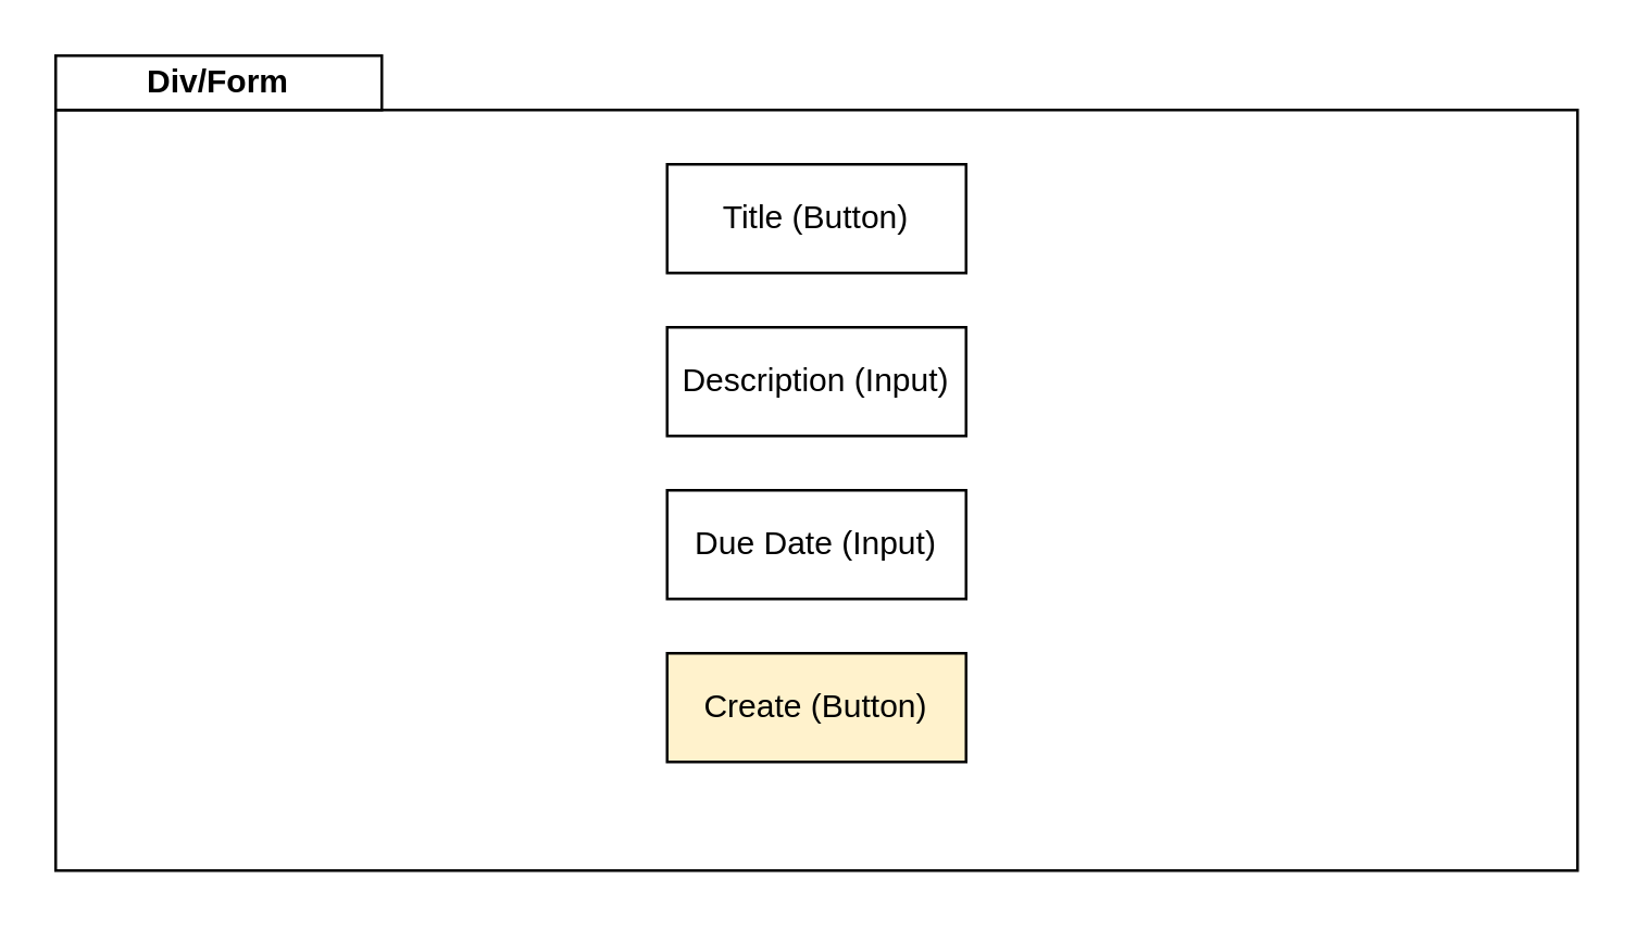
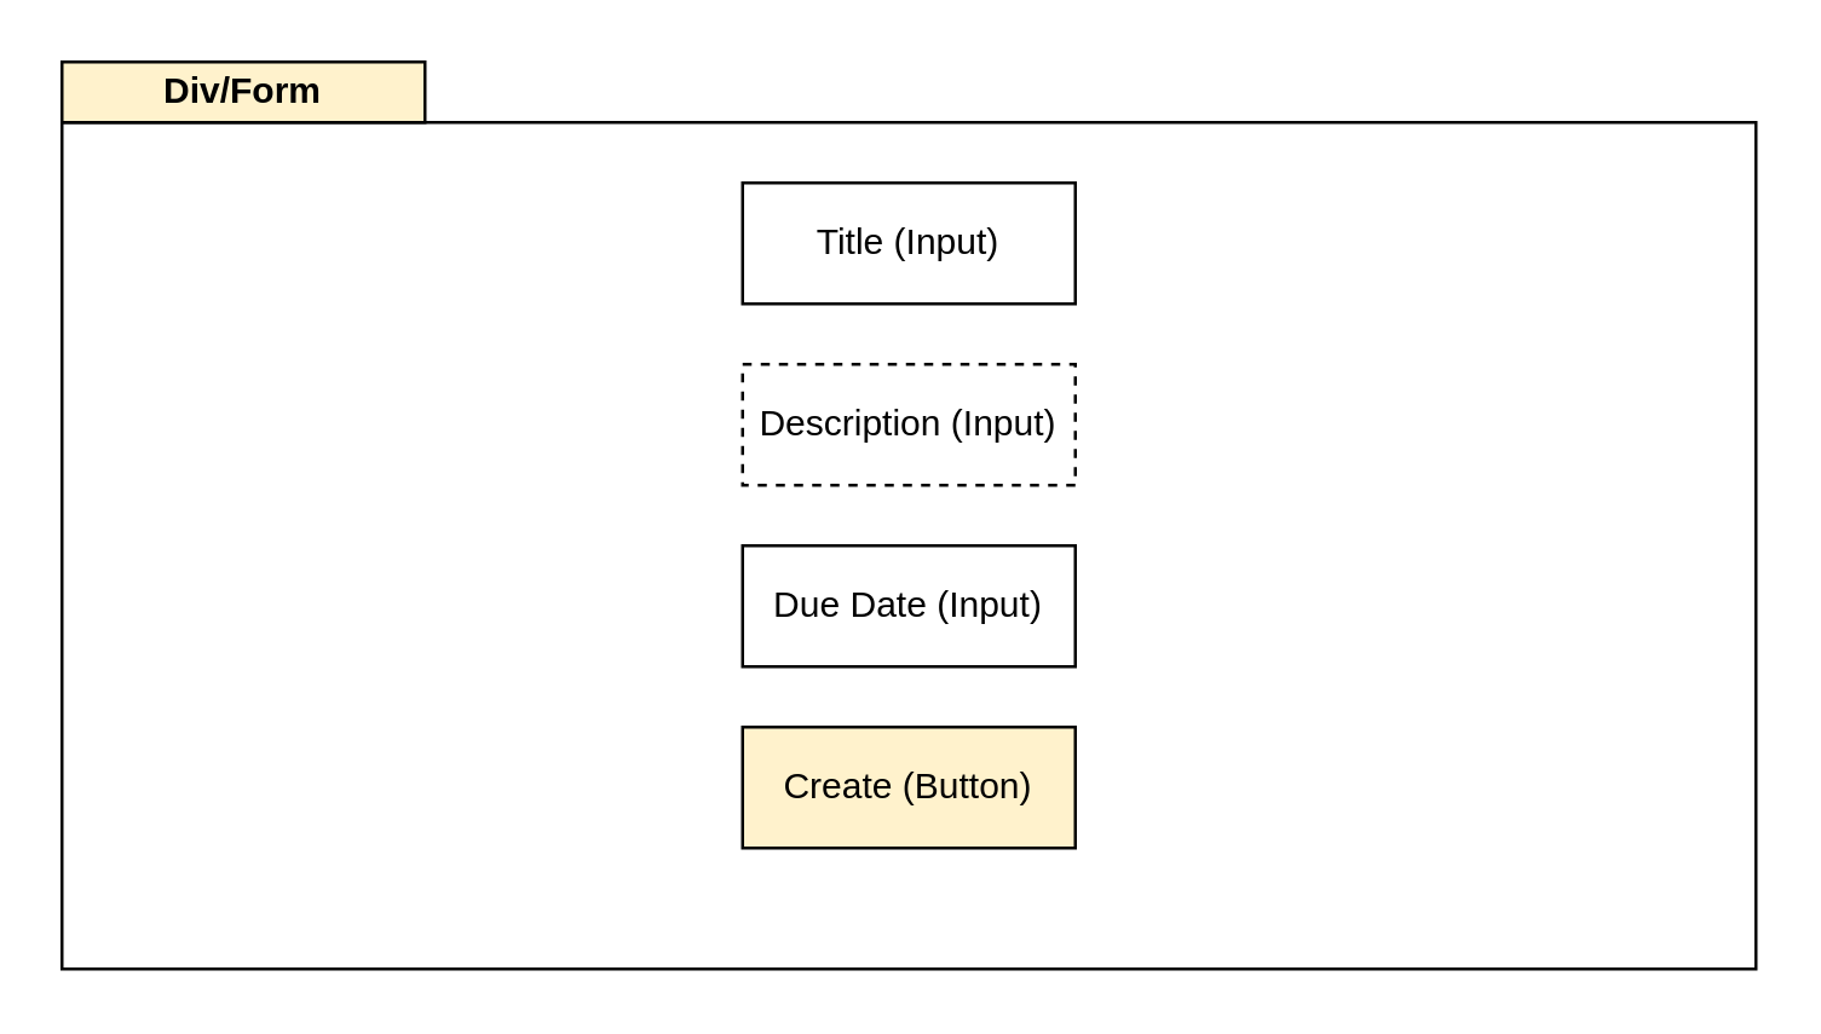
  <mxCell id="0" />
  <mxCell id="1" parent="0" />
  <mxCell id="2" value="" style="rounded=0;whiteSpace=wrap;html=1;" vertex="1" parent="1"><mxGeometry x="20" y="40" width="560" height="280" as="geometry" /></mxCell>
- <mxCell id="3" value="&lt;b&gt;Div/Form&lt;/b&gt;" style="rounded=0;whiteSpace=wrap;html=1;" vertex="1" parent="1"><mxGeometry x="20" y="20" width="120" height="20" as="geometry" /></mxCell>
- <mxCell id="4" value="Title&amp;nbsp;(Button)" style="rounded=0;whiteSpace=wrap;html=1;" vertex="1" parent="1"><mxGeometry x="245" y="60" width="110" height="40" as="geometry" /></mxCell>
- <mxCell id="5" value="Description&amp;nbsp;(Input)" style="rounded=0;whiteSpace=wrap;html=1;" vertex="1" parent="1"><mxGeometry x="245" y="120" width="110" height="40" as="geometry" /></mxCell>
+ <mxCell id="3" value="&lt;b&gt;Div/Form&lt;/b&gt;" style="rounded=0;whiteSpace=wrap;html=1;fillColor=#fff2cc;" vertex="1" parent="1"><mxGeometry x="20" y="20" width="120" height="20" as="geometry" /></mxCell>
+ <mxCell id="4" value="Title&amp;nbsp;(Input)" style="rounded=0;whiteSpace=wrap;html=1;" vertex="1" parent="1"><mxGeometry x="245" y="60" width="110" height="40" as="geometry" /></mxCell>
+ <mxCell id="5" value="Description&amp;nbsp;(Input)" style="rounded=0;whiteSpace=wrap;html=1;dashed=1;" vertex="1" parent="1"><mxGeometry x="245" y="120" width="110" height="40" as="geometry" /></mxCell>
  <mxCell id="6" value="Create (Button)" style="rounded=0;whiteSpace=wrap;html=1;fillColor=#fff2cc;" vertex="1" parent="1"><mxGeometry x="245" y="240" width="110" height="40" as="geometry" /></mxCell>
  <mxCell id="7" value="Due Date (Input)" style="rounded=0;whiteSpace=wrap;html=1;" vertex="1" parent="1"><mxGeometry x="245" y="180" width="110" height="40" as="geometry" /></mxCell>
